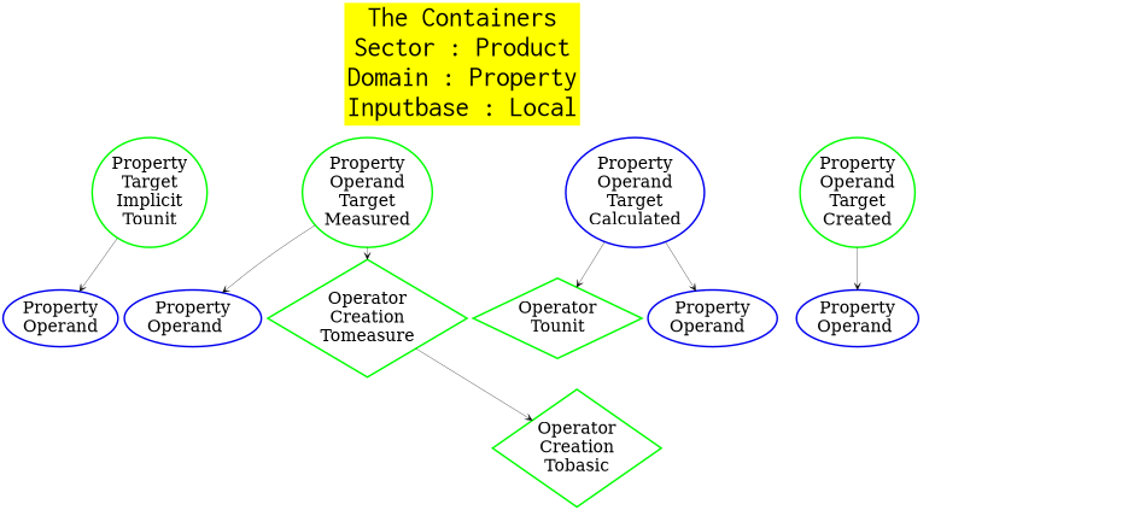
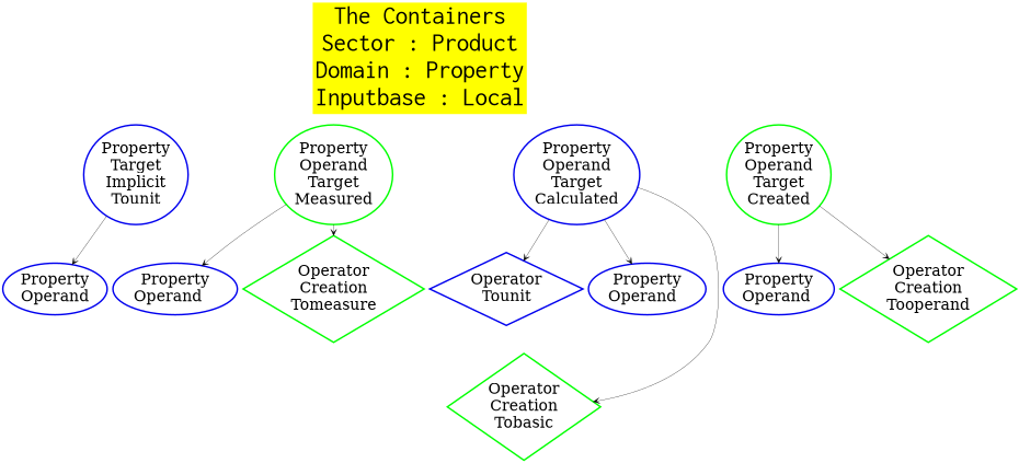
  digraph {
    node [color=blue2 fontsize=50 style="setlinewidth(5)"]
    edge [arrowhead=vee arrowsize=2.0 style=solid]
    n1 [color=yellow fontname=Courier fontsize=80 label="The Containers\nSector : Product\nDomain : Property\nInputbase : Local" shape=box style=filled]
-   "Property\nTarget\nImplicit\nTounit" [color=green]
+   "Property\nTarget\nImplicit\nTounit"
    "Property\nOperand\nTarget\nMeasured" [color=green]
    "Property\nOperand\nTarget\nCalculated"
    "Property\nOperand\nTarget\nCreated" [color=green]
    "Property\nOperand"
    "Property\nOperand   "
    "Operator\nCreation\nTomeasure" [color=green shape=diamond]
-   "Operator\nTounit" [color=green shape=diamond]
+   "Operator\nTounit" [shape=diamond]
    "Property\nOperand  "
    "Operator\nCreation\nTobasic" [color=green shape=diamond]
    "Property\nOperand "
+   "Operator\nCreation\nTooperand" [color=green shape=diamond]
    n1 -> "Property\nTarget\nImplicit\nTounit" [style=invis]
    n1 -> "Property\nOperand\nTarget\nMeasured" [style=invis]
    n1 -> "Property\nOperand\nTarget\nCalculated" [style=invis]
    n1 -> "Property\nOperand\nTarget\nCreated" [style=invis]
    "Property\nTarget\nImplicit\nTounit" -> "Property\nOperand"
    "Property\nOperand\nTarget\nMeasured" -> "Property\nOperand   "
    "Property\nOperand\nTarget\nMeasured" -> "Operator\nCreation\nTomeasure"
    "Property\nOperand\nTarget\nCalculated" -> "Operator\nTounit"
    "Property\nOperand\nTarget\nCalculated" -> "Property\nOperand  "
-   "Operator\nCreation\nTomeasure" -> "Operator\nCreation\nTobasic"
+   "Property\nOperand\nTarget\nCalculated" -> "Operator\nCreation\nTobasic"
    "Property\nOperand\nTarget\nCreated" -> "Property\nOperand "
+   "Property\nOperand\nTarget\nCreated" -> "Operator\nCreation\nTooperand"
  }
